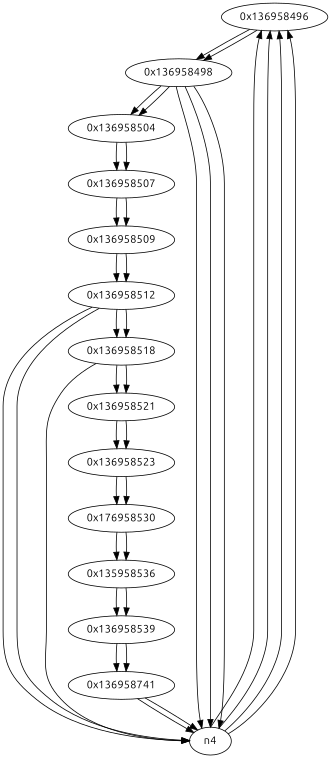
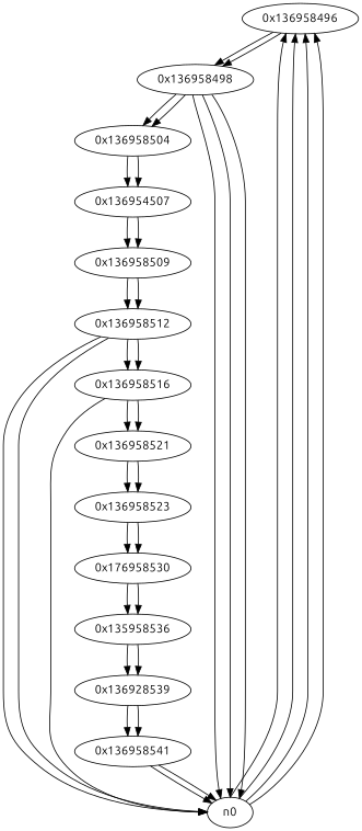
  digraph {
    fontname=Ubuntu
    node [fontname=Ubuntu]
    edge [fontname=Ubuntu]
    n1 [label="0x136958496"]
    n2 [label="0x136958498"]
    n3 [label="0x136958504"]
-   n0 [label=n4]
-   n4 [label="0x136958507"]
+   n0
+   n4 [label="0x136954507"]
    n5 [label="0x136958509"]
    n6 [label="0x136958512"]
-   n7 [label="0x136958518"]
+   n7 [label="0x136958516"]
    n8 [label="0x136958521"]
    n9 [label="0x136958523"]
    n10 [label="0x176958530"]
    n11 [label="0x135958536"]
-   n12 [label="0x136958539"]
-   n13 [label="0x136958741"]
+   n12 [label="0x136928539"]
+   n13 [label="0x136958541"]
    n1 -> n2
    n1 -> n2
    n2 -> n3
    n2 -> n3
    n2 -> n0
    n2 -> n0
    n2 -> n0
    n3 -> n4
    n3 -> n4
    n0 -> n1
    n0 -> n1
    n0 -> n1
    n0 -> n1
    n4 -> n5
    n4 -> n5
    n5 -> n6
    n5 -> n6
    n6 -> n0
    n6 -> n0
    n6 -> n7
    n6 -> n7
    n7 -> n0
    n7 -> n8
    n7 -> n8
    n8 -> n9
    n8 -> n9
    n9 -> n10
    n9 -> n10
    n10 -> n11
    n10 -> n11
    n11 -> n12
    n11 -> n12
    n12 -> n13
    n12 -> n13
    n13 -> n0
    n13 -> n0
  }
